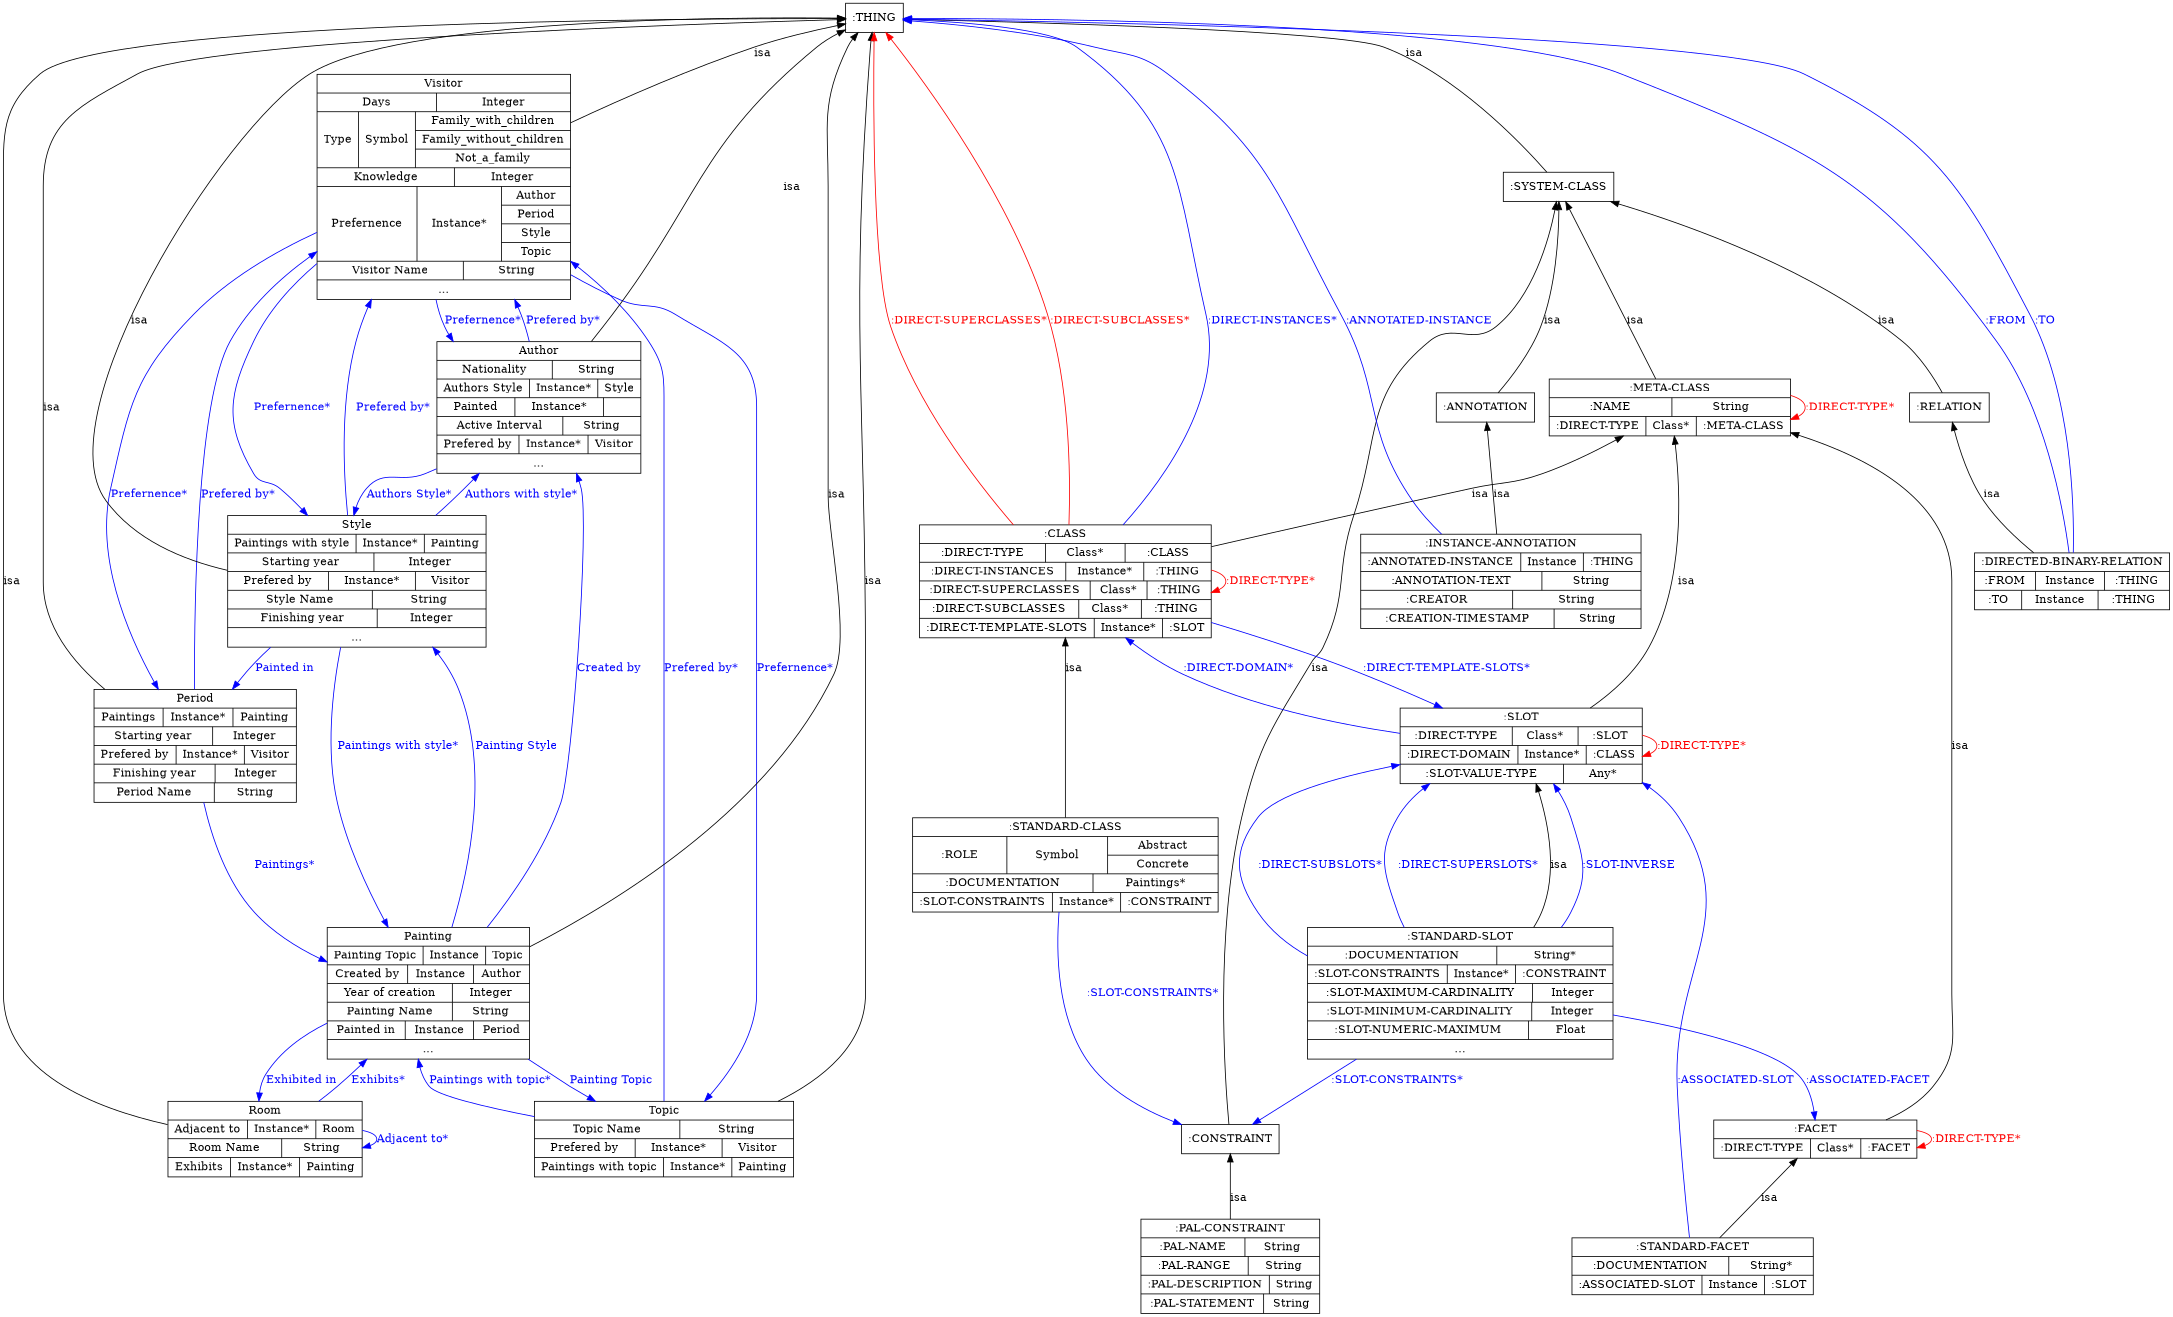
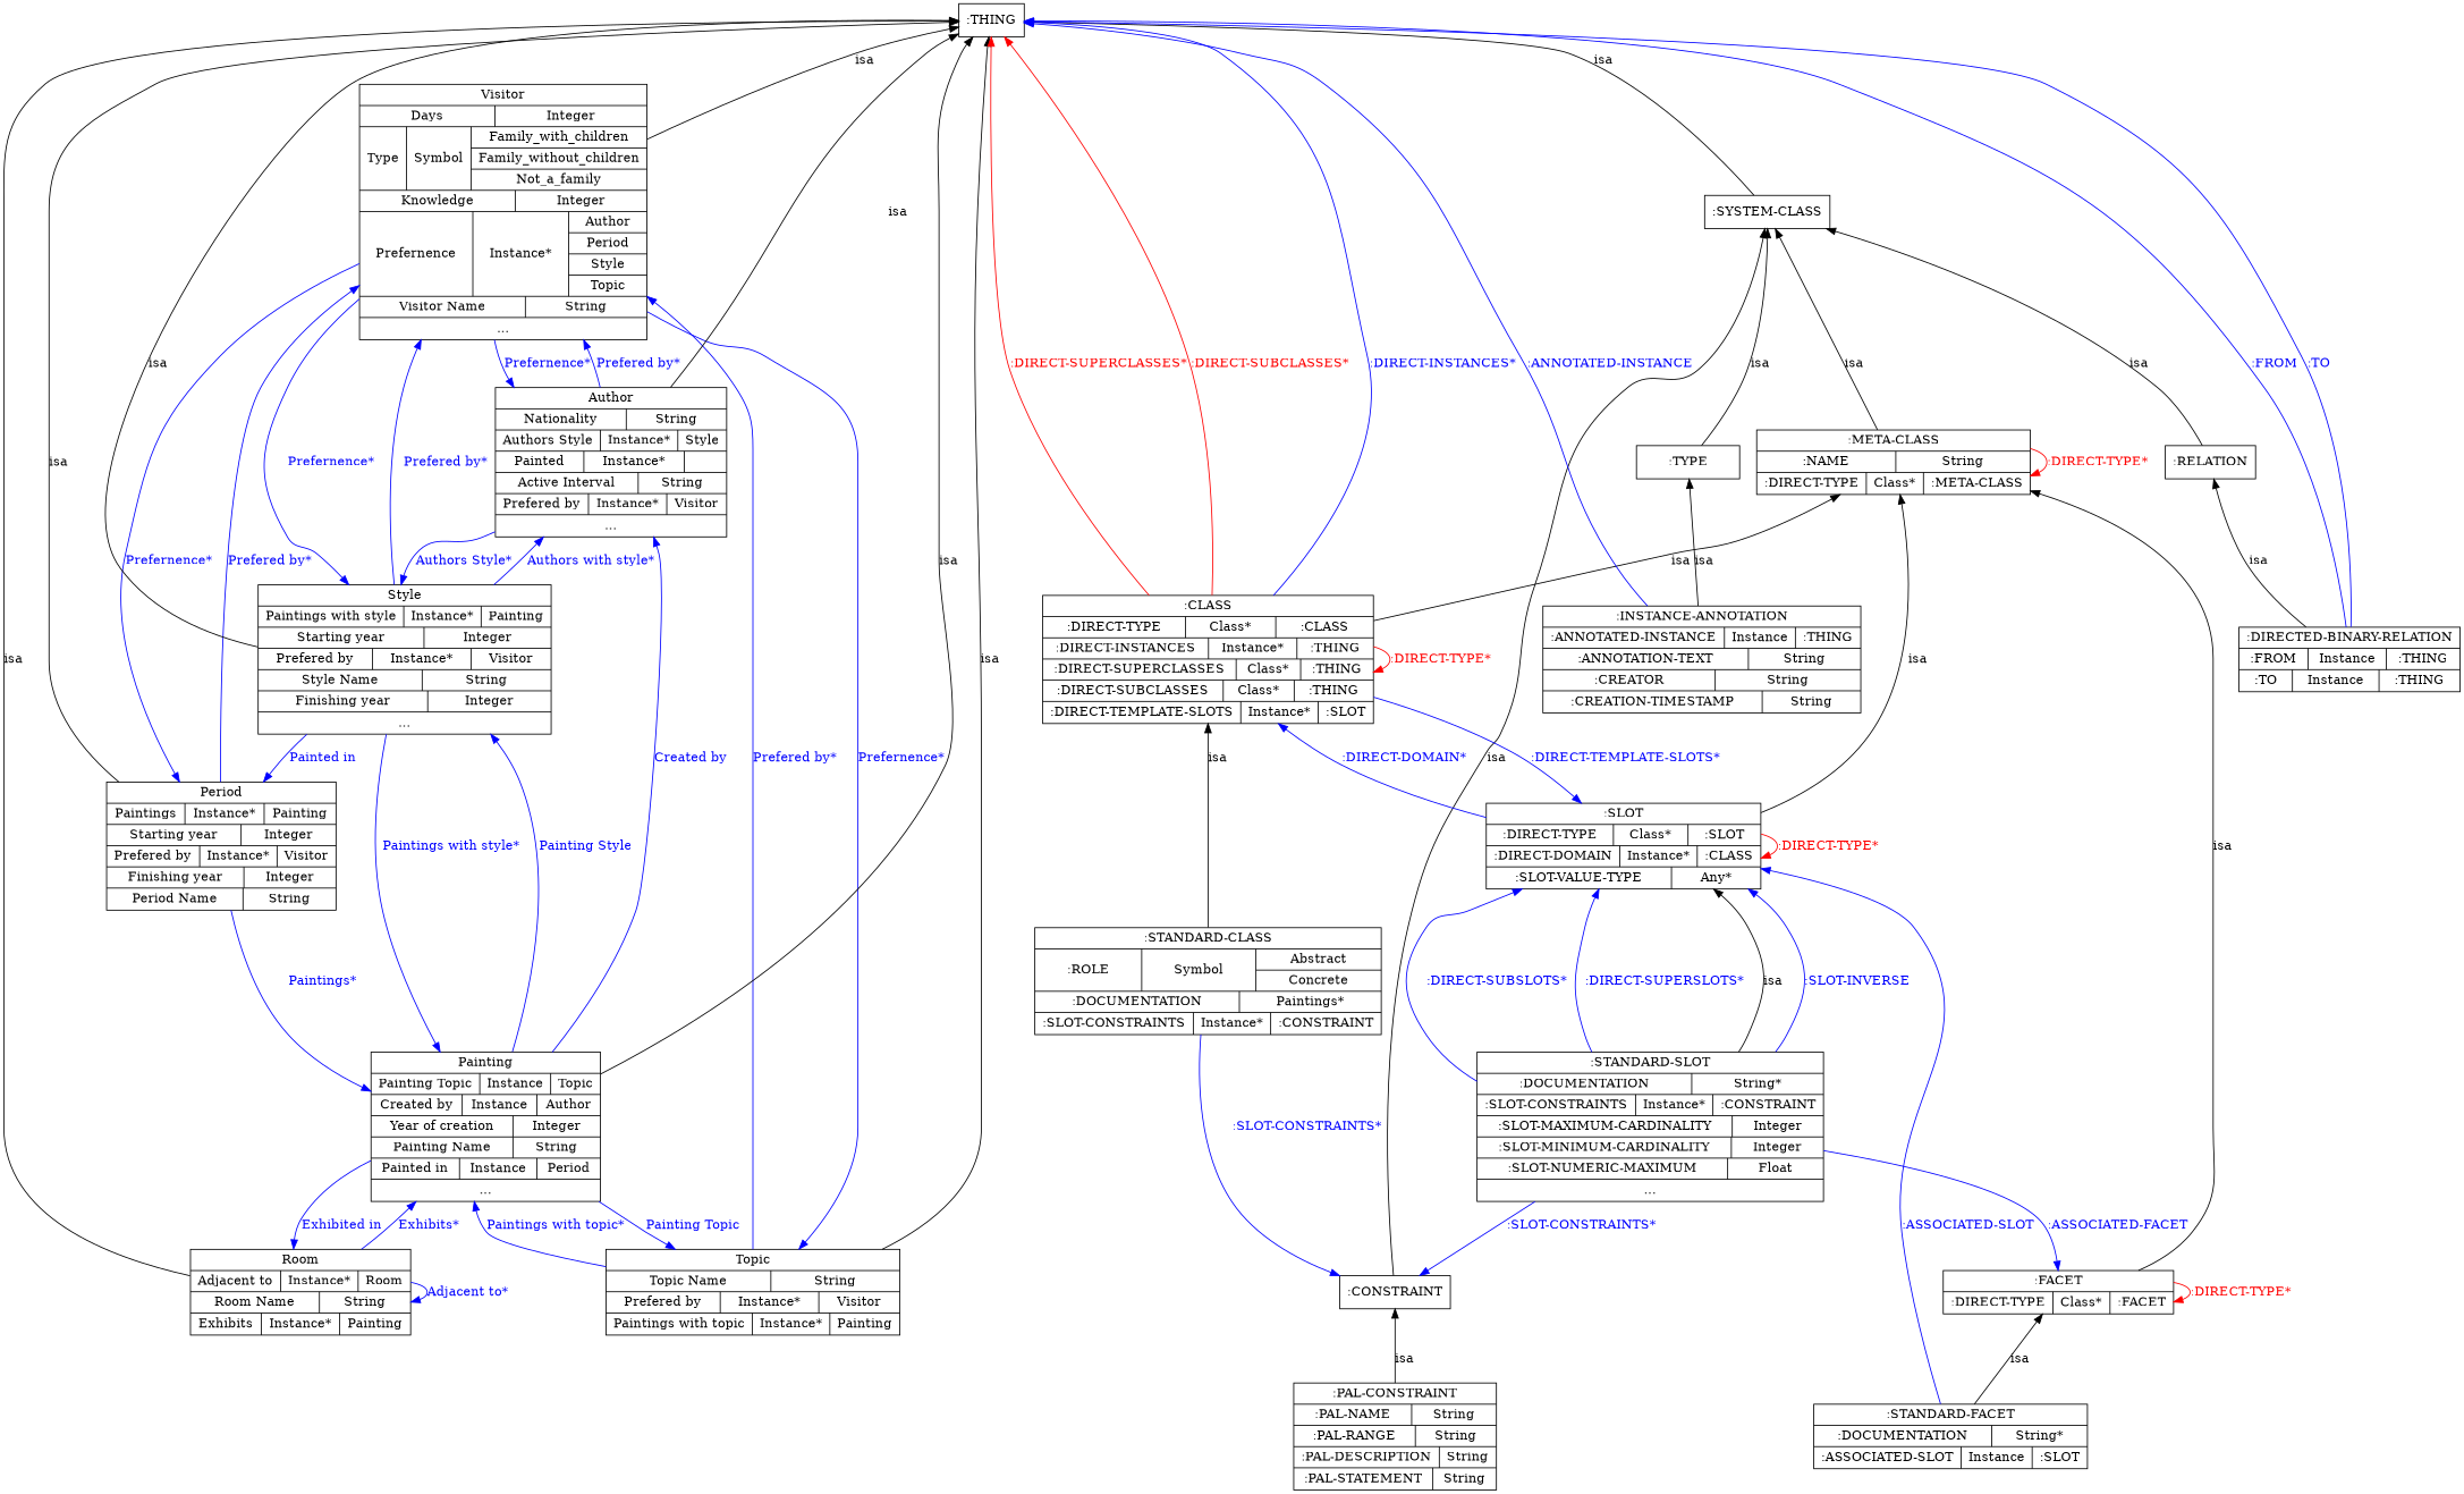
  digraph {
    node [color="0.0,0.0,0.0" fontcolor="0.0,0.0,0.0" shape=record]
    edge [color="0.6666667,1.0,1.0" fontcolor="0.6666667,1.0,1.0" style=filled]
    n1 [height=3.8472 label="{Visitor|{Days|Integer}|{Type|Symbol|{Family_with_children|Family_without_children|Not_a_family}}|{Knowledge|Integer}|{Prefernence|Instance*|{Author|Period|Style|Topic}}|{Visitor Name|String}|{...}}" width=3.6181]
    n2 [height=2.25 label="{Author|{Nationality|String}|{Authors Style|Instance*|{Style}}|{Painted|Instance*|{}}|{Active Interval|String}|{Prefered by|Instance*|{Visitor}}|{...}}" width=2.8681]
    n3 [height=1.9306 label="{Period|{Paintings|Instance*|{Painting}}|{Starting year|Integer}|{Prefered by|Instance*|{Visitor}}|{Finishing year|Integer}|{Period Name|String}}" width=2.8611]
    n4 [height=2.25 label="{Style|{Paintings with style|Instance*|{Painting}}|{Starting year|Integer}|{Prefered by|Instance*|{Visitor}}|{Style Name|String}|{Finishing year|Integer}|{...}}" width=3.5278]
    n5 [height=1.2917 label="{Topic|{Topic Name|String}|{Prefered by|Instance*|{Visitor}}|{Paintings with topic|Instance*|{Painting}}}" width=3.5625]
    n6 [height=2.25 label="{Painting|{Painting Topic|Instance|{Topic}}|{Created by|Instance|{Author}}|{Year of creation|Integer}|{Painting Name|String}|{Painted in|Instance|{Period}}|{...}}" width=2.9236]
    n7 [height=0.5 label=":THING" shape=box width=0.86806]
    n8 [height=0.5 label=":SYSTEM-CLASS" shape=box width=1.7222]
    n9 [height=1.2917 label="{Room|{Adjacent to|Instance*|{Room}}|{Room Name|String}|{Exhibits|Instance*|{Painting}}}" width=2.8125]
    n10 [height=0.97222 label="{:META-CLASS|{:NAME|String}|{:DIRECT-TYPE|Class*|{:META-CLASS}}}" width=3.7569]
    n11 [height=0.5 label=":CONSTRAINT" shape=box width=1.5278]
    n12 [height=0.5 label=":RELATION" shape=box width=1.2292]
-   n13 [height=0.5 label=":ANNOTATION" shape=box width=1.5556]
+   n13 [height=0.5 label=":TYPE" shape=box width=1.5556]
    n14 [height=1.9306 label="{:CLASS|{:DIRECT-TYPE|Class*|{:CLASS}}|{:DIRECT-INSTANCES|Instance*|{:THING}}|{:DIRECT-SUPERCLASSES|Class*|{:THING}}|{:DIRECT-SUBCLASSES|Class*|{:THING}}|{:DIRECT-TEMPLATE-SLOTS|Instance*|{:SLOT}}}" width=4.4792]
    n15 [height=1.2917 label="{:SLOT|{:DIRECT-TYPE|Class*|{:SLOT}}|{:DIRECT-DOMAIN|Instance*|{:CLASS}}|{:SLOT-VALUE-TYPE|Any*}}" width=3.6736]
    n16 [height=1.6111 label="{:STANDARD-CLASS|{:ROLE|Symbol|{Abstract|Concrete}}|{:DOCUMENTATION|Paintings*}|{:SLOT-CONSTRAINTS|Instance*|{:CONSTRAINT}}}" width=4.6944]
    n17 [height=2.25 label="{:STANDARD-SLOT|{:DOCUMENTATION|String*}|{:SLOT-CONSTRAINTS|Instance*|{:CONSTRAINT}}|{:SLOT-MAXIMUM-CARDINALITY|Integer}|{:SLOT-MINIMUM-CARDINALITY|Integer}|{:SLOT-NUMERIC-MAXIMUM|Float}|{...}}" width=4.6944]
    n18 [height=0.65278 label="{:FACET|{:DIRECT-TYPE|Class*|{:FACET}}}" width=3.1736]
    n19 [height=0.97222 label="{:STANDARD-FACET|{:DOCUMENTATION|String*}|{:ASSOCIATED-SLOT|Instance|{:SLOT}}}" width=3.7014]
    n20 [height=1.6111 label="{:PAL-CONSTRAINT|{:PAL-NAME|String}|{:PAL-RANGE|String}|{:PAL-DESCRIPTION|String}|{:PAL-STATEMENT|String}}" width=2.6736]
    n21 [height=0.97222 label="{:DIRECTED-BINARY-RELATION|{:FROM|Instance|{:THING}}|{:TO|Instance|{:THING}}}" width=3.0556]
    n22 [height=1.6111 label="{:INSTANCE-ANNOTATION|{:ANNOTATED-INSTANCE|Instance|{:THING}}|{:ANNOTATION-TEXT|String}|{:CREATOR|String}|{:CREATION-TIMESTAMP|String}}" width=4.2292]
    n1 -> n2 [label="Prefernence*"]
    n1 -> n3 [label="Prefernence*"]
    n1 -> n4 [label="Prefernence*"]
    n1 -> n5 [label="Prefernence*"]
    n2 -> n1 [label="Prefered by*"]
    n2 -> n4 [label="Authors Style*"]
    n3 -> n1 [label="Prefered by*"]
    n3 -> n6 [label="Paintings*"]
    n4 -> n1 [label="Prefered by*"]
    n4 -> n2 [label="Authors with style*"]
    n4 -> n3 [label="Painted in"]
    n4 -> n6 [label="Paintings with style*"]
    n5 -> n1 [label="Prefered by*"]
    n5 -> n6 [label="Paintings with topic*"]
    n6 -> n2 [label="Created by"]
    n6 -> n4 [label="Painting Style"]
    n6 -> n5 [label="Painting Topic"]
    n6 -> n9 [label="Exhibited in"]
    n7 -> n1 [color="0.0,0.0,0.0" dir=back fontcolor="0.0,0.0,0.0" label=isa style=""]
    n7 -> n2 [color="0.0,0.0,0.0" dir=back fontcolor="0.0,0.0,0.0" label=isa style=""]
    n7 -> n3 [color="0.0,0.0,0.0" dir=back fontcolor="0.0,0.0,0.0" label=isa style=""]
    n7 -> n4 [color="0.0,0.0,0.0" dir=back fontcolor="0.0,0.0,0.0" label=isa style=""]
    n7 -> n5 [color="0.0,0.0,0.0" dir=back fontcolor="0.0,0.0,0.0" label=isa style=""]
    n7 -> n6 [color="0.0,0.0,0.0" dir=back fontcolor="0.0,0.0,0.0" label=isa style=""]
    n7 -> n8 [color="0.0,0.0,0.0" dir=back fontcolor="0.0,0.0,0.0" label=isa style=""]
    n7 -> n9 [color="0.0,0.0,0.0" dir=back fontcolor="0.0,0.0,0.0" label=isa style=""]
    n8 -> n10 [color="0.0,0.0,0.0" dir=back fontcolor="0.0,0.0,0.0" label=isa style=""]
    n8 -> n11 [color="0.0,0.0,0.0" dir=back fontcolor="0.0,0.0,0.0" label=isa style=""]
    n8 -> n12 [color="0.0,0.0,0.0" dir=back fontcolor="0.0,0.0,0.0" label=isa style=""]
    n8 -> n13 [color="0.0,0.0,0.0" dir=back fontcolor="0.0,0.0,0.0" label=isa style=""]
    n9 -> n6 [label="Exhibits*"]
    n9 -> n9 [label="Adjacent to*"]
    n10 -> n10 [color="0.0,1.0,1.0" fontcolor="0.0,1.0,1.0" label=":DIRECT-TYPE*"]
    n10 -> n14 [color="0.0,0.0,0.0" dir=back fontcolor="0.0,0.0,0.0" label=isa style=""]
    n10 -> n15 [color="0.0,0.0,0.0" dir=back fontcolor="0.0,0.0,0.0" label=isa style=""]
    n10 -> n18 [color="0.0,0.0,0.0" dir=back fontcolor="0.0,0.0,0.0" label=isa style=""]
    n11 -> n20 [color="0.0,0.0,0.0" dir=back fontcolor="0.0,0.0,0.0" label=isa style=""]
    n12 -> n21 [color="0.0,0.0,0.0" dir=back fontcolor="0.0,0.0,0.0" label=isa style=""]
    n13 -> n22 [color="0.0,0.0,0.0" dir=back fontcolor="0.0,0.0,0.0" label=isa style=""]
    n14 -> n7 [label=":DIRECT-INSTANCES*"]
    n14 -> n7 [color="0.0,1.0,1.0" fontcolor="0.0,1.0,1.0" label=":DIRECT-SUPERCLASSES*"]
    n14 -> n7 [color="0.0,1.0,1.0" fontcolor="0.0,1.0,1.0" label=":DIRECT-SUBCLASSES*"]
    n14 -> n14 [color="0.0,1.0,1.0" fontcolor="0.0,1.0,1.0" label=":DIRECT-TYPE*"]
    n14 -> n15 [label=":DIRECT-TEMPLATE-SLOTS*"]
    n14 -> n16 [color="0.0,0.0,0.0" dir=back fontcolor="0.0,0.0,0.0" label=isa style=""]
    n15 -> n14 [label=":DIRECT-DOMAIN*"]
    n15 -> n15 [color="0.0,1.0,1.0" fontcolor="0.0,1.0,1.0" label=":DIRECT-TYPE*"]
    n15 -> n17 [color="0.0,0.0,0.0" dir=back fontcolor="0.0,0.0,0.0" label=isa style=""]
    n16 -> n11 [label=":SLOT-CONSTRAINTS*"]
    n17 -> n11 [label=":SLOT-CONSTRAINTS*"]
    n17 -> n15 [label=":SLOT-INVERSE"]
    n17 -> n15 [label=":DIRECT-SUBSLOTS*"]
    n17 -> n15 [label=":DIRECT-SUPERSLOTS*"]
    n17 -> n18 [label=":ASSOCIATED-FACET"]
    n18 -> n18 [color="0.0,1.0,1.0" fontcolor="0.0,1.0,1.0" label=":DIRECT-TYPE*"]
    n18 -> n19 [color="0.0,0.0,0.0" dir=back fontcolor="0.0,0.0,0.0" label=isa style=""]
    n19 -> n15 [label=":ASSOCIATED-SLOT"]
    n21 -> n7 [label=":FROM"]
    n21 -> n7 [label=":TO"]
    n22 -> n7 [label=":ANNOTATED-INSTANCE"]
  }
